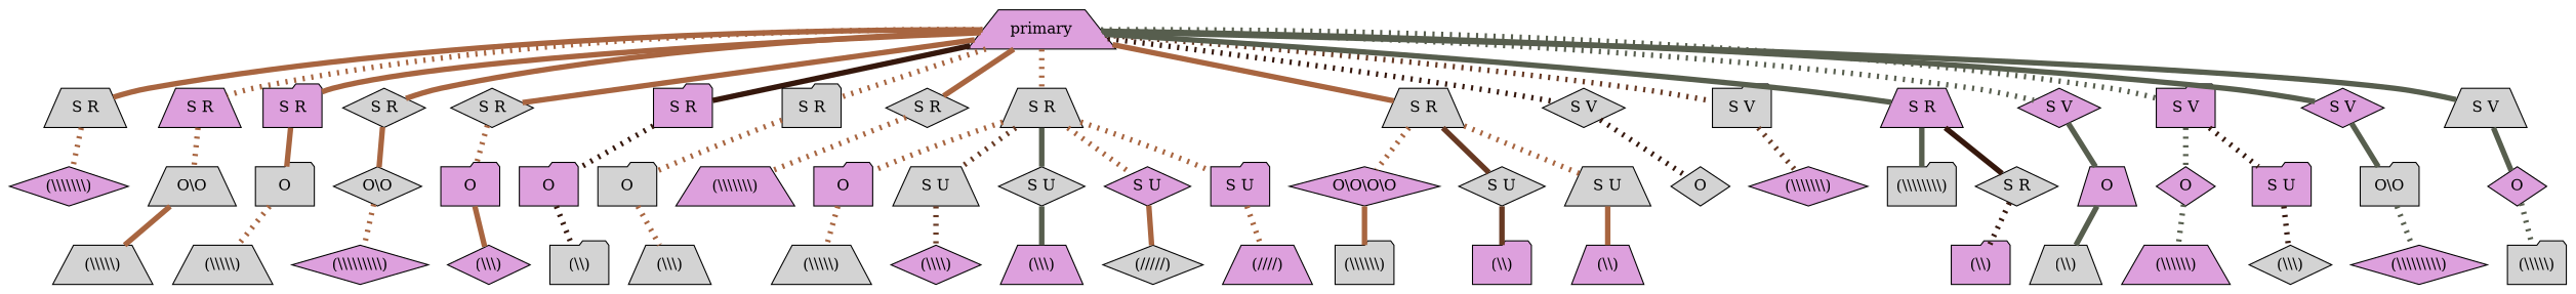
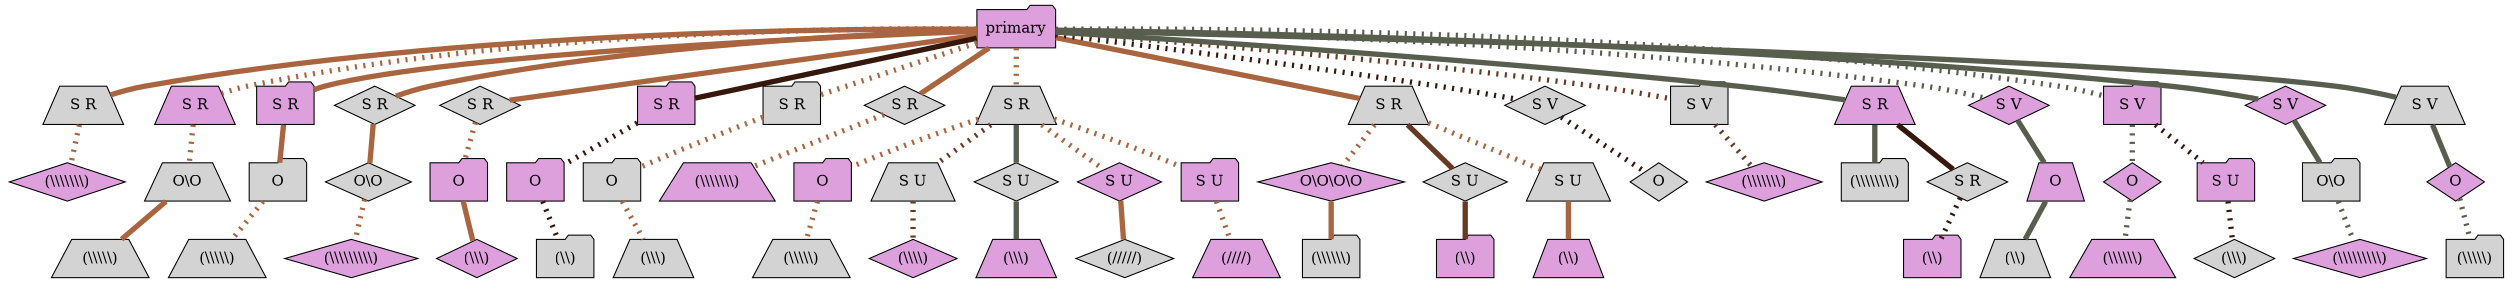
  graph {
    rankdir=TB
    node [fillcolor=lightgrey qtype=knot_node style=filled shape=diamond knot_spin=Z]
    edge [color="#A86540" penwidth=5 qtype=knot_link style=dotted]
    n1 [label="S R" pendant_attach=R pendant_colors="#A86540" pendant_length=35 pendant_ply=S qtype=pendant_node shape=trapezium knot_spin=""]
    n2 [fillcolor=plum knot_position=27.5 knot_type=L knot_value=7 label="(\\\\\\\\\\\\\\)"]
-   primary [fillcolor=plum shape=trapezium qtype="" knot_spin=""]
+   primary [fillcolor=plum shape=folder qtype="" knot_spin=""]
    n4 [fillcolor=plum label="S R" pendant_attach=R pendant_colors="#A86540" pendant_length=56 pendant_ply=S qtype=pendant_node shape=trapezium knot_spin=""]
    n5 [fillcolor=plum label="S R" pendant_attach=R pendant_colors="#A86540" pendant_length=54 pendant_ply=S qtype=pendant_node shape=folder knot_spin=""]
    n6 [label="S R" pendant_attach=R pendant_colors="#A86540" pendant_length=49 pendant_ply=S qtype=pendant_node knot_spin=""]
    n7 [label="S R" pendant_attach=R pendant_colors="#A86540" pendant_length=54 pendant_ply=S qtype=pendant_node knot_spin=""]
    n8 [fillcolor=plum label="S R" pendant_attach=R pendant_colors="#35170C,#673923" pendant_length=49 pendant_ply=S qtype=pendant_node shape=folder knot_spin=""]
    n9 [label="S R" pendant_attach=R pendant_colors="#A86540,#777777" pendant_length=50 pendant_ply=S qtype=pendant_node shape=folder knot_spin=""]
    n10 [label="S R" pendant_attach=R pendant_colors="#A86540" pendant_length=56 pendant_ply=S qtype=pendant_node knot_spin=""]
    n11 [label="S R" pendant_attach=R pendant_colors="#A86540" pendant_length=50 pendant_ply=S qtype=pendant_node shape=trapezium knot_spin=""]
    n12 [label="S R" pendant_attach=R pendant_colors="#A86540" pendant_length=49 pendant_ply=S qtype=pendant_node shape=trapezium knot_spin=""]
    n13 [label="S V" pendant_attach=V pendant_colors="#35170C,#A86540" pendant_length=54 pendant_ply=S qtype=pendant_node knot_spin=""]
    n14 [label="S V" pendant_attach=V pendant_colors="#673923,#777777" pendant_length=22 pendant_ply=S qtype=pendant_node shape=folder knot_spin=""]
    n15 [fillcolor=plum label="S R" pendant_attach=R pendant_colors="#575E4E" pendant_length=37 pendant_ply=S qtype=pendant_node shape=trapezium knot_spin=""]
    n16 [fillcolor=plum label="S V" pendant_attach=V pendant_colors="#575E4E" pendant_length=44 pendant_ply=S qtype=pendant_node knot_spin=""]
    n17 [fillcolor=plum label="S V" pendant_attach=V pendant_colors="#575E4E" pendant_length=37 pendant_ply=S qtype=pendant_node shape=folder knot_spin=""]
    n18 [fillcolor=plum label="S V" pendant_attach=V pendant_colors="#575E4E" pendant_length=37 pendant_ply=S qtype=pendant_node knot_spin=""]
    n19 [label="S V" pendant_attach=V pendant_colors="#575E4E" pendant_length=36 pendant_ply=S qtype=pendant_node shape=trapezium knot_spin=""]
    n20 [knot_position=10.0 knot_type=S knot_value=2 label="O\\O" shape=trapezium]
    n21 [knot_position=30.0 knot_type=L knot_value=5 label="(\\\\\\\\\\)" shape=trapezium]
    n22 [knot_position=9.5 knot_type=S knot_value=1 label=O shape=folder]
    n23 [knot_position=29.0 knot_type=L knot_value=5 label="(\\\\\\\\\\)" shape=trapezium]
    n24 [knot_position=10.0 knot_type=S knot_value=2 label="O\\O"]
    n25 [fillcolor=plum knot_position=31.0 knot_type=L knot_value=9 label="(\\\\\\\\\\\\\\\\\\)"]
    n26 [fillcolor=plum knot_position=10.0 knot_type=S knot_value=1 label=O shape=folder]
    n27 [fillcolor=plum knot_position=30.5 knot_type=L knot_value=3 label="(\\\\\\)"]
    n28 [fillcolor=plum knot_position=8.0 knot_type=S knot_value=1 label=O shape=folder]
    n29 [knot_position=29.5 knot_type=L knot_value=2 label="(\\\\)" shape=folder]
    n30 [knot_position=10.5 knot_type=S knot_value=1 label=O shape=folder]
    n31 [knot_position=32.0 knot_type=L knot_value=3 label="(\\\\\\)" shape=trapezium]
    n32 [fillcolor=plum knot_position=33.5 knot_type=L knot_value=7 label="(\\\\\\\\\\\\\\)" shape=trapezium]
    n33 [fillcolor=plum knot_position=10.0 knot_type=S knot_value=1 label=O shape=folder]
    n34 [label="S U" pendant_attach=U pendant_colors="#673923" pendant_length=31 pendant_ply=S qtype=pendant_node shape=trapezium knot_spin=""]
    n35 [label="S U" pendant_attach=U pendant_colors="#575E4E" pendant_length=26 pendant_ply=S qtype=pendant_node knot_spin=""]
    n36 [fillcolor=plum label="S U" pendant_attach=U pendant_colors="#A86540" pendant_length=11 pendant_ply=S qtype=pendant_node knot_spin=""]
    n37 [fillcolor=plum label="S U" pendant_attach=U pendant_colors="#A86540" pendant_length=16 pendant_ply=S qtype=pendant_node shape=folder knot_spin=""]
    n38 [knot_position=34.0 knot_type=L knot_value=5 label="(\\\\\\\\\\)" shape=trapezium]
    n39 [fillcolor=plum knot_position=5.0 knot_type=L knot_value=4 label="(\\\\\\\\)"]
    n40 [fillcolor=plum knot_position=3.5 knot_type=L knot_value=3 label="(\\\\\\)" shape=trapezium]
    n41 [knot_position=5.0 knot_spin=S knot_type=L knot_value=5 label="(/////)"]
    n42 [fillcolor=plum knot_position=2.5 knot_spin=S knot_type=L knot_value=4 label="(////)" shape=trapezium]
    n43 [fillcolor=plum knot_position=7.0 knot_type=S knot_value=4 label="O\\O\\O\\O"]
    n44 [label="S U" pendant_attach=U pendant_colors="#673923" pendant_length=61 pendant_ply=S qtype=pendant_node knot_spin=""]
    n45 [label="S U" pendant_attach=U pendant_colors="#A86540" pendant_length=56 pendant_ply=S qtype=pendant_node shape=trapezium knot_spin=""]
    n46 [knot_position=26.5 knot_type=L knot_value=6 label="(\\\\\\\\\\\\)" shape=folder]
    n47 [fillcolor=plum knot_position=12.5 knot_type=L knot_value=2 label="(\\\\)" shape=folder]
    n48 [fillcolor=plum knot_position=11.5 knot_type=L knot_value=2 label="(\\\\)" shape=trapezium]
    n49 [knot_position=8.0 knot_type=S knot_value=1 label=O]
    n50 [fillcolor=plum knot_position=11.0 knot_type=L knot_value=7 label="(\\\\\\\\\\\\\\)"]
    n51 [knot_position=18.5 knot_type=L knot_value=8 label="(\\\\\\\\\\\\\\\\)" shape=folder]
    n52 [label="S R" pendant_attach=R pendant_colors="#35170C,#A86540" pendant_length=23 pendant_ply=S qtype=pendant_node knot_spin=""]
    n53 [fillcolor=plum knot_position=14.5 knot_type=L knot_value=2 label="(\\\\)" shape=folder]
    n54 [fillcolor=plum knot_position=6.5 knot_type=S knot_value=1 label=O shape=trapezium]
    n55 [knot_position=20.5 knot_type=L knot_value=2 label="(\\\\)" shape=trapezium]
    n56 [fillcolor=plum knot_position=7.5 knot_type=S knot_value=1 label=O]
    n57 [fillcolor=plum label="S U" pendant_attach=U pendant_colors="#35170C,#A86540" pendant_length=44 pendant_ply=S qtype=pendant_node shape=folder knot_spin=""]
    n58 [fillcolor=plum knot_position=20.5 knot_type=L knot_value=6 label="(\\\\\\\\\\\\)" shape=trapezium]
    n59 [knot_position=35.0 knot_type=L knot_value=3 label="(\\\\\\)"]
    n60 [knot_position=7.0 knot_type=S knot_value=2 label="O\\O" shape=folder]
    n61 [fillcolor=plum knot_position=21.0 knot_type=L knot_value=9 label="(\\\\\\\\\\\\\\\\\\)"]
    n62 [fillcolor=plum knot_position=8.0 knot_type=S knot_value=1 label=O]
    n63 [knot_position=18.5 knot_type=L knot_value=5 label="(\\\\\\\\\\)" shape=folder]
    n1 -- n2
    primary -- n1 [qtype=pendant_link style=solid]
    primary -- n4 [qtype=pendant_link]
    primary -- n5 [qtype=pendant_link style=solid]
    primary -- n6 [qtype=pendant_link style=solid]
    primary -- n7 [qtype=pendant_link style=solid]
    primary -- n8 [color="#35170C" qtype=pendant_link style=solid]
    primary -- n9 [qtype=pendant_link]
    primary -- n10 [qtype=pendant_link style=solid]
    primary -- n11 [qtype=pendant_link]
    primary -- n12 [qtype=pendant_link style=solid]
    primary -- n13 [color="#35170C" qtype=pendant_link]
    primary -- n14 [color="#673923" qtype=pendant_link]
    primary -- n15 [color="#575E4E" qtype=pendant_link style=solid]
    primary -- n16 [color="#575E4E" qtype=pendant_link]
    primary -- n17 [color="#575E4E" qtype=pendant_link]
    primary -- n18 [color="#575E4E" qtype=pendant_link style=solid]
    primary -- n19 [color="#575E4E" qtype=pendant_link style=solid]
    n4 -- n20
    n5 -- n22 [style=solid]
    n6 -- n24 [style=solid]
    n7 -- n26
    n8 -- n28 [color="#35170C"]
    n9 -- n30
    n10 -- n32
    n11 -- n33
    n11 -- n34 [color="#673923" qtype=pendant_link]
    n11 -- n35 [color="#575E4E" qtype=pendant_link style=solid]
    n11 -- n36 [qtype=pendant_link]
    n11 -- n37 [qtype=pendant_link]
    n12 -- n43
    n12 -- n44 [color="#673923" qtype=pendant_link style=solid]
    n12 -- n45 [qtype=pendant_link]
    n13 -- n49 [color="#35170C"]
    n14 -- n50 [color="#673923"]
    n15 -- n51 [color="#575E4E" style=solid]
    n15 -- n52 [color="#35170C" qtype=pendant_link style=solid]
    n16 -- n54 [color="#575E4E" style=solid]
    n17 -- n56 [color="#575E4E"]
    n17 -- n57 [color="#35170C" qtype=pendant_link]
    n18 -- n60 [color="#575E4E" style=solid]
    n19 -- n62 [color="#575E4E" style=solid]
    n20 -- n21 [style=solid]
    n22 -- n23
    n24 -- n25
    n26 -- n27 [style=solid]
    n28 -- n29 [color="#35170C"]
    n30 -- n31
    n33 -- n38
    n34 -- n39 [color="#673923"]
    n35 -- n40 [color="#575E4E" style=solid]
    n36 -- n41 [style=solid]
    n37 -- n42
    n43 -- n46 [style=solid]
    n44 -- n47 [color="#673923" style=solid]
    n45 -- n48 [style=solid]
    n52 -- n53 [color="#35170C"]
    n54 -- n55 [color="#575E4E" style=solid]
    n56 -- n58 [color="#575E4E"]
    n57 -- n59 [color="#35170C"]
    n60 -- n61 [color="#575E4E"]
    n62 -- n63 [color="#575E4E"]
  }
